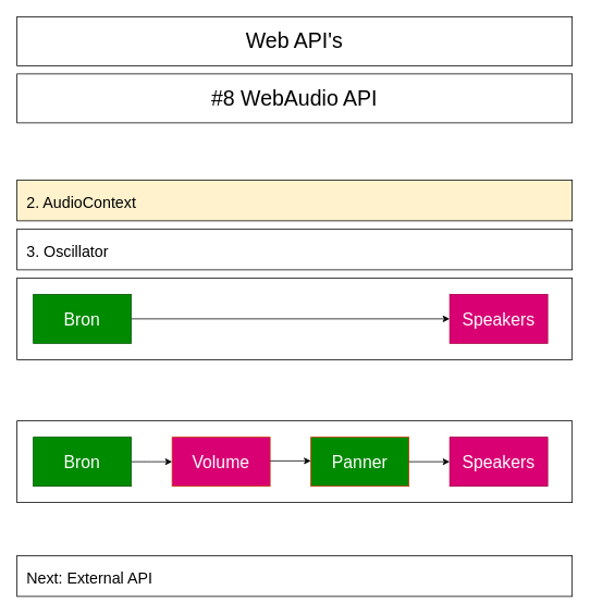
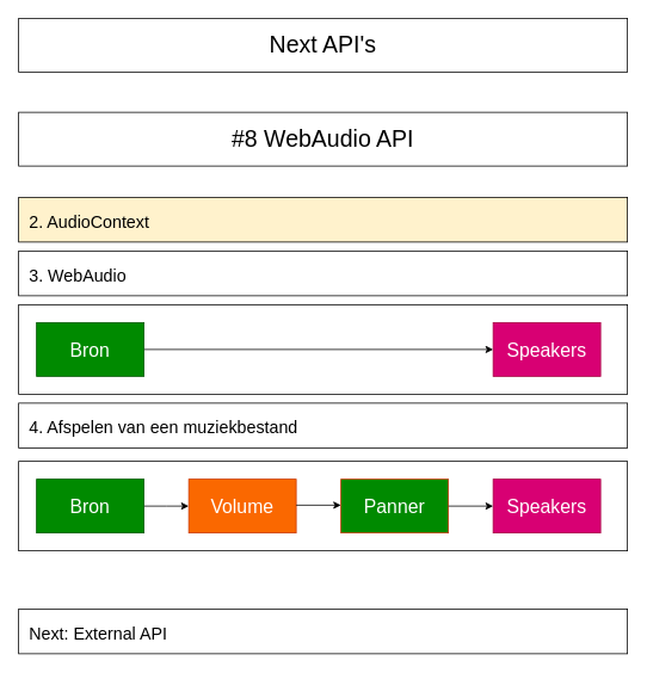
  <mxCell id="0" />
  <mxCell id="1" parent="0" />
- <mxCell id="2" value="Web API's" style="rounded=0;whiteSpace=wrap;html=1;fontSize=26;" parent="1" vertex="1"><mxGeometry x="20" y="20" width="680" height="60" as="geometry" /></mxCell>
- <mxCell id="3" value="#8 WebAudio API" style="rounded=0;whiteSpace=wrap;html=1;fontSize=26;" parent="1" vertex="1"><mxGeometry x="20" y="90" width="680" height="60" as="geometry" /></mxCell>
+ <mxCell id="2" value="Next API's" style="rounded=0;whiteSpace=wrap;html=1;fontSize=26;" parent="1" vertex="1"><mxGeometry x="20" y="20" width="680" height="60" as="geometry" /></mxCell>
+ <mxCell id="3" value="#8 WebAudio API" style="rounded=0;whiteSpace=wrap;html=1;fontSize=26;" parent="1" vertex="1"><mxGeometry x="20" y="125" width="680" height="60" as="geometry" /></mxCell>
  <mxCell id="4" value="&lt;font style=&quot;font-size: 19px&quot;&gt;2. AudioContext&lt;br&gt;&lt;/font&gt;" style="rounded=0;whiteSpace=wrap;html=1;fontSize=26;align=left;spacingLeft=10;fillColor=#fff2cc;" parent="1" vertex="1"><mxGeometry x="20" y="220" width="680" height="50" as="geometry" /></mxCell>
  <mxCell id="5" value="&lt;font style=&quot;font-size: 19px&quot;&gt;Next: External API&amp;nbsp;&lt;br&gt;&lt;/font&gt;" style="rounded=0;whiteSpace=wrap;html=1;fontSize=26;align=left;spacingLeft=10;" parent="1" vertex="1"><mxGeometry x="20" y="680" width="680" height="50" as="geometry" /></mxCell>
- <mxCell id="6" value="&lt;font style=&quot;font-size: 19px&quot;&gt;3. Oscillator&lt;br&gt;&lt;/font&gt;" style="rounded=0;whiteSpace=wrap;html=1;fontSize=26;align=left;spacingLeft=10;" parent="1" vertex="1"><mxGeometry x="20" y="280" width="680" height="50" as="geometry" /></mxCell>
+ <mxCell id="6" value="&lt;font style=&quot;font-size: 19px&quot;&gt;3. WebAudio&lt;br&gt;&lt;/font&gt;" style="rounded=0;whiteSpace=wrap;html=1;fontSize=26;align=left;spacingLeft=10;" parent="1" vertex="1"><mxGeometry x="20" y="280" width="680" height="50" as="geometry" /></mxCell>
+ <mxCell id="7" value="&lt;font style=&quot;font-size: 19px&quot;&gt;4. Afspelen van een muziekbestand&lt;br&gt;&lt;/font&gt;" style="rounded=0;whiteSpace=wrap;html=1;fontSize=26;align=left;spacingLeft=10;" parent="1" vertex="1"><mxGeometry x="20" y="450" width="680" height="50" as="geometry" /></mxCell>
  <mxCell id="8" value="&lt;font style=&quot;font-size: 19px&quot;&gt;&lt;br&gt;&lt;/font&gt;" style="rounded=0;whiteSpace=wrap;html=1;fontSize=26;align=left;spacingLeft=10;" parent="1" vertex="1"><mxGeometry x="20" y="340" width="680" height="100" as="geometry" /></mxCell>
  <mxCell id="9" style="edgeStyle=orthogonalEdgeStyle;rounded=0;orthogonalLoop=1;jettySize=auto;html=1;exitX=1;exitY=0.5;exitDx=0;exitDy=0;fontSize=21;" parent="1" source="10" target="11" edge="1"><mxGeometry relative="1" as="geometry" /></mxCell>
  <mxCell id="10" value="Bron" style="rounded=0;whiteSpace=wrap;html=1;fontSize=21;fillColor=#008a00;strokeColor=#005700;fontColor=#ffffff;" parent="1" vertex="1"><mxGeometry x="40" y="360" width="120" height="60" as="geometry" /></mxCell>
  <mxCell id="11" value="Speakers" style="rounded=0;whiteSpace=wrap;html=1;fontSize=21;fillColor=#d80073;strokeColor=#A50040;fontColor=#ffffff;" parent="1" vertex="1"><mxGeometry x="550" y="360" width="120" height="60" as="geometry" /></mxCell>
  <mxCell id="12" value="&lt;font style=&quot;font-size: 19px&quot;&gt;&lt;br&gt;&lt;/font&gt;" style="rounded=0;whiteSpace=wrap;html=1;fontSize=26;align=left;spacingLeft=10;" parent="1" vertex="1"><mxGeometry x="20" y="515" width="680" height="100" as="geometry" /></mxCell>
  <mxCell id="13" style="edgeStyle=orthogonalEdgeStyle;rounded=0;orthogonalLoop=1;jettySize=auto;html=1;exitX=1;exitY=0.5;exitDx=0;exitDy=0;fontSize=21;" parent="1" source="14" edge="1"><mxGeometry relative="1" as="geometry"><mxPoint x="210" y="565" as="targetPoint" /></mxGeometry></mxCell>
  <mxCell id="14" value="Bron" style="rounded=0;whiteSpace=wrap;html=1;fontSize=21;fillColor=#008a00;strokeColor=#005700;fontColor=#ffffff;" parent="1" vertex="1"><mxGeometry x="40" y="535" width="120" height="60" as="geometry" /></mxCell>
  <mxCell id="15" value="Speakers" style="rounded=0;whiteSpace=wrap;html=1;fontSize=21;fillColor=#d80073;strokeColor=#A50040;fontColor=#ffffff;" parent="1" vertex="1"><mxGeometry x="550" y="535" width="120" height="60" as="geometry" /></mxCell>
- <mxCell id="16" value="Volume" style="rounded=0;whiteSpace=wrap;html=1;fontSize=21;fillColor=#d80073;strokeColor=#C73500;fontColor=#ffffff;" parent="1" vertex="1"><mxGeometry x="210" y="535" width="120" height="60" as="geometry" /></mxCell>
+ <mxCell id="16" value="Volume" style="rounded=0;whiteSpace=wrap;html=1;fontSize=21;fillColor=#fa6800;strokeColor=#C73500;fontColor=#ffffff;" parent="1" vertex="1"><mxGeometry x="210" y="535" width="120" height="60" as="geometry" /></mxCell>
  <mxCell id="17" value="Panner" style="rounded=0;whiteSpace=wrap;html=1;fontSize=21;fillColor=#008a00;strokeColor=#C73500;fontColor=#ffffff;" parent="1" vertex="1"><mxGeometry x="380" y="535" width="120" height="60" as="geometry" /></mxCell>
  <mxCell id="18" style="edgeStyle=orthogonalEdgeStyle;rounded=0;orthogonalLoop=1;jettySize=auto;html=1;exitX=1;exitY=0.5;exitDx=0;exitDy=0;fontSize=21;" parent="1" edge="1"><mxGeometry relative="1" as="geometry"><mxPoint x="380" y="564" as="targetPoint" /><mxPoint x="330" y="564" as="sourcePoint" /></mxGeometry></mxCell>
  <mxCell id="19" style="edgeStyle=orthogonalEdgeStyle;rounded=0;orthogonalLoop=1;jettySize=auto;html=1;exitX=1;exitY=0.5;exitDx=0;exitDy=0;fontSize=21;" parent="1" edge="1"><mxGeometry relative="1" as="geometry"><mxPoint x="550" y="565" as="targetPoint" /><mxPoint x="500" y="565" as="sourcePoint" /></mxGeometry></mxCell>
